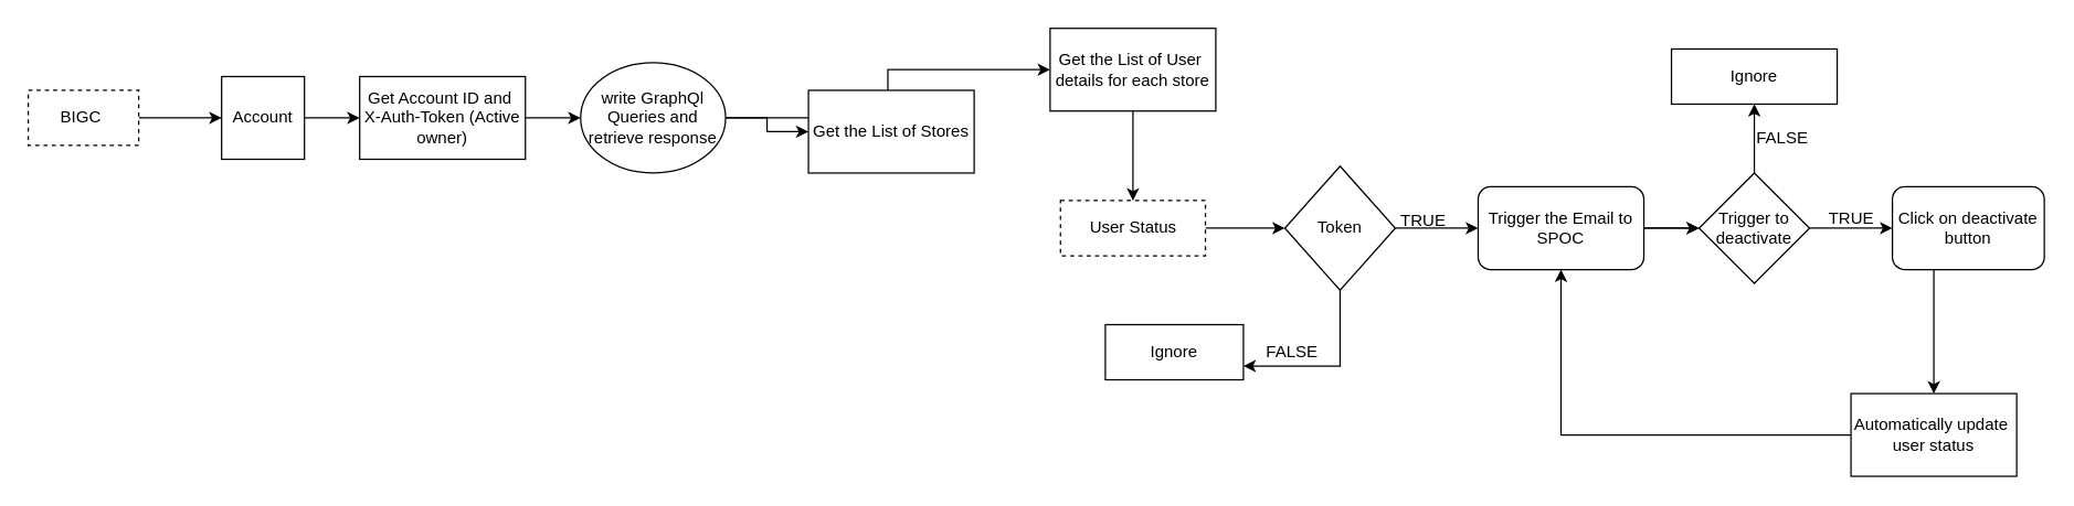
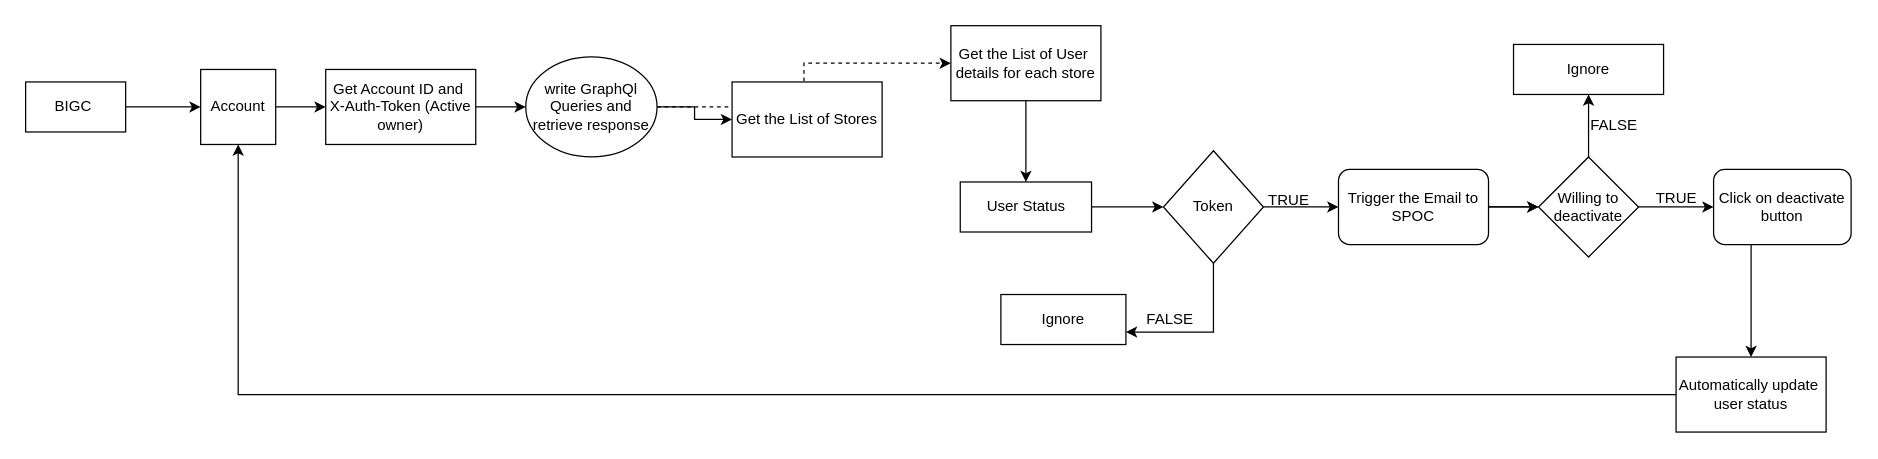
  <mxCell id="0" />
  <mxCell id="1" parent="0" />
  <mxCell id="2" value="" style="edgeStyle=orthogonalEdgeStyle;rounded=0;orthogonalLoop=1;jettySize=auto;html=1;" edge="1" parent="1" source="3" target="5"><mxGeometry relative="1" as="geometry" /></mxCell>
- <mxCell id="3" value="BIGC&amp;nbsp;" style="rounded=0;whiteSpace=wrap;html=1;dashed=1;" vertex="1" parent="1"><mxGeometry x="20" y="65" width="80" height="40" as="geometry" /></mxCell>
+ <mxCell id="3" value="BIGC&amp;nbsp;" style="rounded=0;whiteSpace=wrap;html=1;" vertex="1" parent="1"><mxGeometry x="20" y="65" width="80" height="40" as="geometry" /></mxCell>
  <mxCell id="4" value="" style="edgeStyle=orthogonalEdgeStyle;rounded=0;orthogonalLoop=1;jettySize=auto;html=1;" edge="1" parent="1" source="5"><mxGeometry relative="1" as="geometry"><mxPoint x="260" y="85" as="targetPoint" /></mxGeometry></mxCell>
  <mxCell id="5" value="Account" style="whiteSpace=wrap;html=1;rounded=0;" vertex="1" parent="1"><mxGeometry x="160" y="55" width="60" height="60" as="geometry" /></mxCell>
  <mxCell id="6" value="" style="edgeStyle=orthogonalEdgeStyle;rounded=0;orthogonalLoop=1;jettySize=auto;html=1;" edge="1" parent="1" source="7" target="19"><mxGeometry relative="1" as="geometry" /></mxCell>
  <mxCell id="7" value="Get Account ID and&amp;nbsp;&lt;div&gt;X-Auth-Token (Active owner)&lt;/div&gt;" style="whiteSpace=wrap;html=1;rounded=0;" vertex="1" parent="1"><mxGeometry x="260" y="55" width="120" height="60" as="geometry" /></mxCell>
  <mxCell id="8" value="" style="edgeStyle=orthogonalEdgeStyle;rounded=0;orthogonalLoop=1;jettySize=auto;html=1;" edge="1" parent="1" source="10" target="13"><mxGeometry relative="1" as="geometry" /></mxCell>
  <mxCell id="9" style="edgeStyle=orthogonalEdgeStyle;rounded=0;orthogonalLoop=1;jettySize=auto;html=1;exitX=0.5;exitY=1;exitDx=0;exitDy=0;entryX=1;entryY=0.75;entryDx=0;entryDy=0;" edge="1" parent="1" source="10" target="32"><mxGeometry relative="1" as="geometry" /></mxCell>
  <mxCell id="10" value="Token" style="rhombus;whiteSpace=wrap;html=1;rounded=0;" vertex="1" parent="1"><mxGeometry x="930" y="120" width="80" height="90" as="geometry" /></mxCell>
  <mxCell id="11" value="" style="edgeStyle=orthogonalEdgeStyle;rounded=0;orthogonalLoop=1;jettySize=auto;html=1;" edge="1" parent="1" source="13"><mxGeometry relative="1" as="geometry"><mxPoint x="1230" y="165" as="targetPoint" /></mxGeometry></mxCell>
  <mxCell id="12" value="" style="edgeStyle=orthogonalEdgeStyle;rounded=0;orthogonalLoop=1;jettySize=auto;html=1;" edge="1" parent="1" source="13" target="24"><mxGeometry relative="1" as="geometry" /></mxCell>
  <mxCell id="13" value="Trigger the Email to SPOC" style="whiteSpace=wrap;html=1;rounded=1;" vertex="1" parent="1"><mxGeometry x="1070" y="135" width="120" height="60" as="geometry" /></mxCell>
  <mxCell id="14" value="TRUE" style="text;html=1;align=center;verticalAlign=middle;resizable=0;points=[];autosize=1;strokeColor=none;fillColor=none;" vertex="1" parent="1"><mxGeometry x="1000" y="145" width="60" height="30" as="geometry" /></mxCell>
  <mxCell id="15" value="" style="edgeStyle=orthogonalEdgeStyle;rounded=0;orthogonalLoop=1;jettySize=auto;html=1;" edge="1" parent="1" source="16" target="10"><mxGeometry relative="1" as="geometry" /></mxCell>
- <mxCell id="16" value="User Status" style="whiteSpace=wrap;html=1;rounded=0;dashed=1;" vertex="1" parent="1"><mxGeometry x="767.5" y="145" width="105" height="40" as="geometry" /></mxCell>
- <mxCell id="17" value="" style="edgeStyle=orthogonalEdgeStyle;rounded=0;orthogonalLoop=1;jettySize=auto;html=1;" edge="1" parent="1" source="19" target="21"><mxGeometry relative="1" as="geometry" /></mxCell>
+ <mxCell id="16" value="User Status" style="whiteSpace=wrap;html=1;rounded=0;" vertex="1" parent="1"><mxGeometry x="767.5" y="145" width="105" height="40" as="geometry" /></mxCell>
+ <mxCell id="17" value="" style="edgeStyle=orthogonalEdgeStyle;rounded=0;orthogonalLoop=1;jettySize=auto;html=1;dashed=1;" edge="1" parent="1" source="19" target="21"><mxGeometry relative="1" as="geometry" /></mxCell>
  <mxCell id="18" value="" style="edgeStyle=orthogonalEdgeStyle;rounded=0;orthogonalLoop=1;jettySize=auto;html=1;" edge="1" parent="1" source="19" target="34"><mxGeometry relative="1" as="geometry" /></mxCell>
  <mxCell id="19" value="write GraphQl Queries and retrieve response" style="ellipse;whiteSpace=wrap;html=1;rounded=0;" vertex="1" parent="1"><mxGeometry x="420" y="45" width="105" height="80" as="geometry" /></mxCell>
  <mxCell id="20" value="" style="edgeStyle=orthogonalEdgeStyle;rounded=0;orthogonalLoop=1;jettySize=auto;html=1;" edge="1" parent="1" source="21" target="16"><mxGeometry relative="1" as="geometry" /></mxCell>
  <mxCell id="21" value="Get the List of User&amp;nbsp;&lt;div&gt;details for each store&lt;/div&gt;" style="whiteSpace=wrap;html=1;rounded=0;" vertex="1" parent="1"><mxGeometry x="760" y="20" width="120" height="60" as="geometry" /></mxCell>
  <mxCell id="22" value="" style="edgeStyle=orthogonalEdgeStyle;rounded=0;orthogonalLoop=1;jettySize=auto;html=1;" edge="1" parent="1" source="24" target="25"><mxGeometry relative="1" as="geometry" /></mxCell>
  <mxCell id="23" value="" style="edgeStyle=orthogonalEdgeStyle;rounded=0;orthogonalLoop=1;jettySize=auto;html=1;" edge="1" parent="1" source="24" target="28"><mxGeometry relative="1" as="geometry" /></mxCell>
- <mxCell id="24" value="Trigger to deactivate" style="rhombus;whiteSpace=wrap;html=1;rounded=0;" vertex="1" parent="1"><mxGeometry x="1230" y="125" width="80" height="80" as="geometry" /></mxCell>
+ <mxCell id="24" value="Willing to deactivate" style="rhombus;whiteSpace=wrap;html=1;rounded=0;" vertex="1" parent="1"><mxGeometry x="1230" y="125" width="80" height="80" as="geometry" /></mxCell>
  <mxCell id="25" value="Ignore" style="whiteSpace=wrap;html=1;rounded=0;" vertex="1" parent="1"><mxGeometry x="1210" y="35" width="120" height="40" as="geometry" /></mxCell>
  <mxCell id="26" value="FALSE" style="text;html=1;align=center;verticalAlign=middle;resizable=0;points=[];autosize=1;strokeColor=none;fillColor=none;" vertex="1" parent="1"><mxGeometry x="1260" y="85" width="60" height="30" as="geometry" /></mxCell>
  <mxCell id="27" value="" style="edgeStyle=orthogonalEdgeStyle;rounded=0;orthogonalLoop=1;jettySize=auto;html=1;" edge="1" parent="1" source="28" target="31"><mxGeometry relative="1" as="geometry"><Array as="points"><mxPoint x="1400" y="215" /><mxPoint x="1400" y="215" /></Array></mxGeometry></mxCell>
  <mxCell id="28" value="Click on deactivate button" style="whiteSpace=wrap;html=1;rounded=1;" vertex="1" parent="1"><mxGeometry x="1370" y="135" width="110" height="60" as="geometry" /></mxCell>
  <mxCell id="29" value="TRUE&lt;div&gt;&lt;br&gt;&lt;/div&gt;" style="text;html=1;align=center;verticalAlign=middle;resizable=0;points=[];autosize=1;strokeColor=none;fillColor=none;" vertex="1" parent="1"><mxGeometry x="1310" y="145" width="60" height="40" as="geometry" /></mxCell>
- <mxCell id="30" value="" style="edgeStyle=orthogonalEdgeStyle;rounded=0;orthogonalLoop=1;jettySize=auto;html=1;" edge="1" parent="1" source="31" target="13"><mxGeometry relative="1" as="geometry"><mxPoint x="140" y="315" as="targetPoint" /></mxGeometry></mxCell>
+ <mxCell id="30" value="" style="edgeStyle=orthogonalEdgeStyle;rounded=0;orthogonalLoop=1;jettySize=auto;html=1;entryX=0.5;entryY=1;entryDx=0;entryDy=0;" edge="1" parent="1" source="31" target="5"><mxGeometry relative="1" as="geometry"><mxPoint x="140" y="315" as="targetPoint" /></mxGeometry></mxCell>
  <mxCell id="31" value="Automatically update&amp;nbsp;&lt;div&gt;user status&lt;/div&gt;" style="whiteSpace=wrap;html=1;rounded=0;" vertex="1" parent="1"><mxGeometry x="1340" y="285" width="120" height="60" as="geometry" /></mxCell>
  <mxCell id="32" value="Ignore" style="whiteSpace=wrap;html=1;rounded=0;" vertex="1" parent="1"><mxGeometry x="800" y="235" width="100" height="40" as="geometry" /></mxCell>
  <mxCell id="33" value="FALSE" style="text;html=1;align=center;verticalAlign=middle;resizable=0;points=[];autosize=1;strokeColor=none;fillColor=none;" vertex="1" parent="1"><mxGeometry x="905" y="240" width="60" height="30" as="geometry" /></mxCell>
  <mxCell id="34" value="Get the List of Stores" style="whiteSpace=wrap;html=1;rounded=0;" vertex="1" parent="1"><mxGeometry x="585" y="65" width="120" height="60" as="geometry" /></mxCell>
